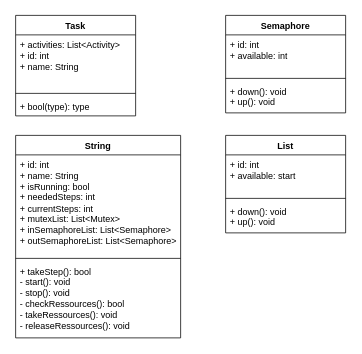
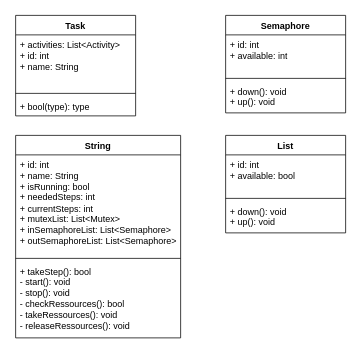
  <mxCell id="0" />
  <mxCell id="1" parent="0" />
  <mxCell id="2" value="Task" style="swimlane;fontStyle=1;align=center;verticalAlign=top;childLayout=stackLayout;horizontal=1;startSize=26;horizontalStack=0;resizeParent=1;resizeParentMax=0;resizeLast=0;collapsible=1;marginBottom=0;whiteSpace=wrap;html=1;" vertex="1" parent="1"><mxGeometry x="20" y="20" width="160" height="134" as="geometry" /></mxCell>
  <mxCell id="3" value="&lt;div&gt;+ activities: List&amp;lt;Activity&amp;gt;&lt;/div&gt;&lt;div&gt;+ id: int&lt;br&gt;&lt;/div&gt;&lt;div&gt;+ name: String&lt;br&gt;&lt;/div&gt;" style="text;strokeColor=none;fillColor=none;align=left;verticalAlign=top;spacingLeft=4;spacingRight=4;overflow=hidden;rotatable=0;points=[[0,0.5],[1,0.5]];portConstraint=eastwest;whiteSpace=wrap;html=1;" vertex="1" parent="2"><mxGeometry y="26" width="160" height="74" as="geometry" /></mxCell>
  <mxCell id="4" value="" style="line;strokeWidth=1;fillColor=none;align=left;verticalAlign=middle;spacingTop=-1;spacingLeft=3;spacingRight=3;rotatable=0;labelPosition=right;points=[];portConstraint=eastwest;strokeColor=inherit;" vertex="1" parent="2"><mxGeometry y="100" width="160" height="8" as="geometry" /></mxCell>
  <mxCell id="5" value="+ bool(type): type" style="text;strokeColor=none;fillColor=none;align=left;verticalAlign=top;spacingLeft=4;spacingRight=4;overflow=hidden;rotatable=0;points=[[0,0.5],[1,0.5]];portConstraint=eastwest;whiteSpace=wrap;html=1;" vertex="1" parent="2"><mxGeometry y="108" width="160" height="26" as="geometry" /></mxCell>
  <mxCell id="6" value="Semaphore" style="swimlane;fontStyle=1;align=center;verticalAlign=top;childLayout=stackLayout;horizontal=1;startSize=26;horizontalStack=0;resizeParent=1;resizeParentMax=0;resizeLast=0;collapsible=1;marginBottom=0;whiteSpace=wrap;html=1;" vertex="1" parent="1"><mxGeometry x="300" y="20" width="160" height="130" as="geometry" /></mxCell>
  <mxCell id="7" value="&lt;div&gt;+ id: int&lt;br&gt;&lt;/div&gt;&lt;div&gt;+ available: int&lt;br&gt;&lt;/div&gt;" style="text;strokeColor=none;fillColor=none;align=left;verticalAlign=top;spacingLeft=4;spacingRight=4;overflow=hidden;rotatable=0;points=[[0,0.5],[1,0.5]];portConstraint=eastwest;whiteSpace=wrap;html=1;" vertex="1" parent="6"><mxGeometry y="26" width="160" height="54" as="geometry" /></mxCell>
  <mxCell id="8" value="" style="line;strokeWidth=1;fillColor=none;align=left;verticalAlign=middle;spacingTop=-1;spacingLeft=3;spacingRight=3;rotatable=0;labelPosition=right;points=[];portConstraint=eastwest;strokeColor=inherit;" vertex="1" parent="6"><mxGeometry y="80" width="160" height="8" as="geometry" /></mxCell>
  <mxCell id="9" value="&lt;div&gt;+ down(): void&lt;br&gt;&lt;/div&gt;&lt;div&gt;+ up(): void&lt;br&gt;&lt;/div&gt;" style="text;strokeColor=none;fillColor=none;align=left;verticalAlign=top;spacingLeft=4;spacingRight=4;overflow=hidden;rotatable=0;points=[[0,0.5],[1,0.5]];portConstraint=eastwest;whiteSpace=wrap;html=1;" vertex="1" parent="6"><mxGeometry y="88" width="160" height="42" as="geometry" /></mxCell>
  <mxCell id="10" value="List" style="swimlane;fontStyle=1;align=center;verticalAlign=top;childLayout=stackLayout;horizontal=1;startSize=26;horizontalStack=0;resizeParent=1;resizeParentMax=0;resizeLast=0;collapsible=1;marginBottom=0;whiteSpace=wrap;html=1;" vertex="1" parent="1"><mxGeometry x="300" y="180" width="160" height="130" as="geometry" /></mxCell>
- <mxCell id="11" value="&lt;div&gt;+ id: int&lt;br&gt;&lt;/div&gt;&lt;div&gt;+ available: start&lt;br&gt;&lt;/div&gt;" style="text;strokeColor=none;fillColor=none;align=left;verticalAlign=top;spacingLeft=4;spacingRight=4;overflow=hidden;rotatable=0;points=[[0,0.5],[1,0.5]];portConstraint=eastwest;whiteSpace=wrap;html=1;" vertex="1" parent="10"><mxGeometry y="26" width="160" height="54" as="geometry" /></mxCell>
+ <mxCell id="11" value="&lt;div&gt;+ id: int&lt;br&gt;&lt;/div&gt;&lt;div&gt;+ available: bool&lt;br&gt;&lt;/div&gt;" style="text;strokeColor=none;fillColor=none;align=left;verticalAlign=top;spacingLeft=4;spacingRight=4;overflow=hidden;rotatable=0;points=[[0,0.5],[1,0.5]];portConstraint=eastwest;whiteSpace=wrap;html=1;" vertex="1" parent="10"><mxGeometry y="26" width="160" height="54" as="geometry" /></mxCell>
  <mxCell id="12" value="" style="line;strokeWidth=1;fillColor=none;align=left;verticalAlign=middle;spacingTop=-1;spacingLeft=3;spacingRight=3;rotatable=0;labelPosition=right;points=[];portConstraint=eastwest;strokeColor=inherit;" vertex="1" parent="10"><mxGeometry y="80" width="160" height="8" as="geometry" /></mxCell>
  <mxCell id="13" value="&lt;div&gt;+ down(): void&lt;br&gt;&lt;/div&gt;+ up(): void" style="text;strokeColor=none;fillColor=none;align=left;verticalAlign=top;spacingLeft=4;spacingRight=4;overflow=hidden;rotatable=0;points=[[0,0.5],[1,0.5]];portConstraint=eastwest;whiteSpace=wrap;html=1;" vertex="1" parent="10"><mxGeometry y="88" width="160" height="42" as="geometry" /></mxCell>
  <mxCell id="14" value="String" style="swimlane;fontStyle=1;align=center;verticalAlign=top;childLayout=stackLayout;horizontal=1;startSize=26;horizontalStack=0;resizeParent=1;resizeParentMax=0;resizeLast=0;collapsible=1;marginBottom=0;whiteSpace=wrap;html=1;" vertex="1" parent="1"><mxGeometry x="20" y="180" width="220" height="270" as="geometry" /></mxCell>
  <mxCell id="15" value="&lt;div&gt;+ id: int&lt;br&gt;&lt;/div&gt;&lt;div&gt;+ name: String&lt;br&gt;&lt;/div&gt;&lt;div&gt;+ isRunning: bool&lt;/div&gt;&lt;div&gt;+ neededSteps: int&lt;br&gt;&lt;/div&gt;&lt;div&gt;+ currentSteps: int&lt;/div&gt;&lt;div&gt;+ mutexList: List&amp;lt;Mutex&amp;gt;&lt;/div&gt;&lt;div&gt;+ inSemaphoreList: List&amp;lt;Semaphore&amp;gt;&lt;/div&gt;&lt;div&gt;+ outSemaphoreList: List&amp;lt;Semaphore&amp;gt;&lt;/div&gt;" style="text;strokeColor=none;fillColor=none;align=left;verticalAlign=top;spacingLeft=4;spacingRight=4;overflow=hidden;rotatable=0;points=[[0,0.5],[1,0.5]];portConstraint=eastwest;whiteSpace=wrap;html=1;" vertex="1" parent="14"><mxGeometry y="26" width="220" height="134" as="geometry" /></mxCell>
  <mxCell id="16" value="" style="line;strokeWidth=1;fillColor=none;align=left;verticalAlign=middle;spacingTop=-1;spacingLeft=3;spacingRight=3;rotatable=0;labelPosition=right;points=[];portConstraint=eastwest;strokeColor=inherit;" vertex="1" parent="14"><mxGeometry y="160" width="220" height="8" as="geometry" /></mxCell>
  <mxCell id="17" value="&lt;div&gt;+ takeStep(): bool&lt;/div&gt;&lt;div&gt;- start(): void&lt;/div&gt;&lt;div&gt;- stop(): void &lt;br&gt;&lt;/div&gt;&lt;div&gt;- checkRessources(): bool&lt;br&gt;&lt;/div&gt;&lt;div&gt;- takeRessources(): void&lt;/div&gt;&lt;div&gt;- releaseRessources(): void&lt;br&gt;&lt;/div&gt;" style="text;strokeColor=none;fillColor=none;align=left;verticalAlign=top;spacingLeft=4;spacingRight=4;overflow=hidden;rotatable=0;points=[[0,0.5],[1,0.5]];portConstraint=eastwest;whiteSpace=wrap;html=1;" vertex="1" parent="14"><mxGeometry y="168" width="220" height="102" as="geometry" /></mxCell>
